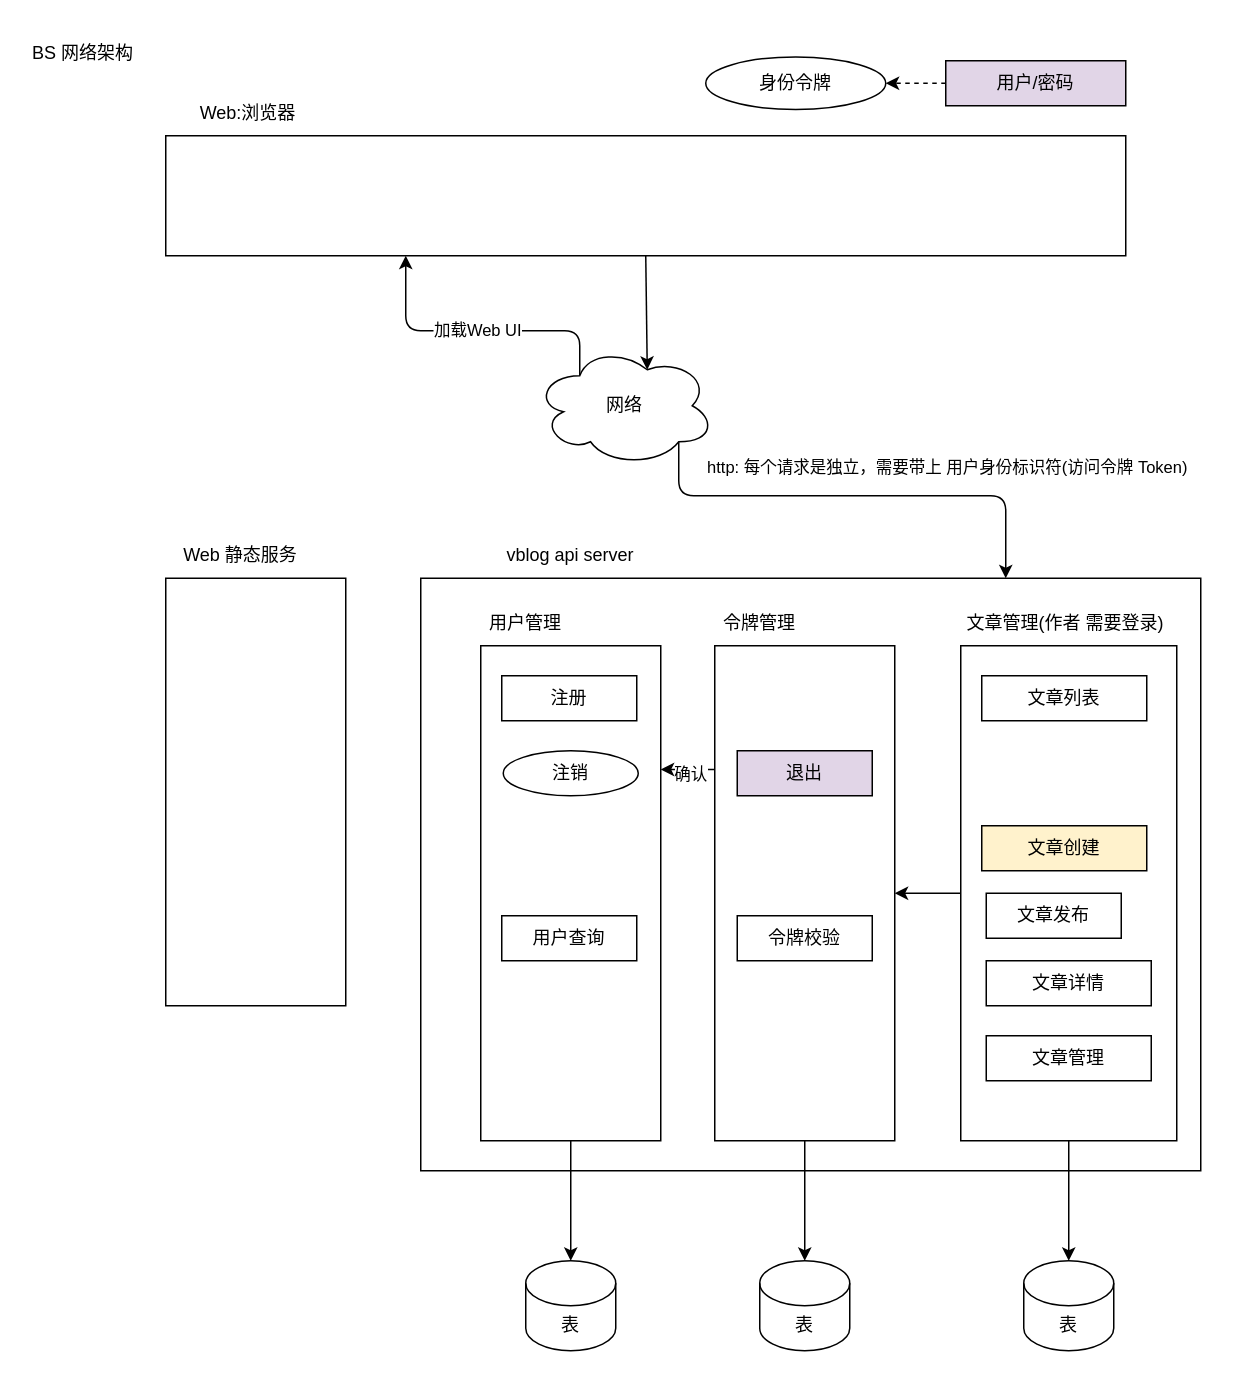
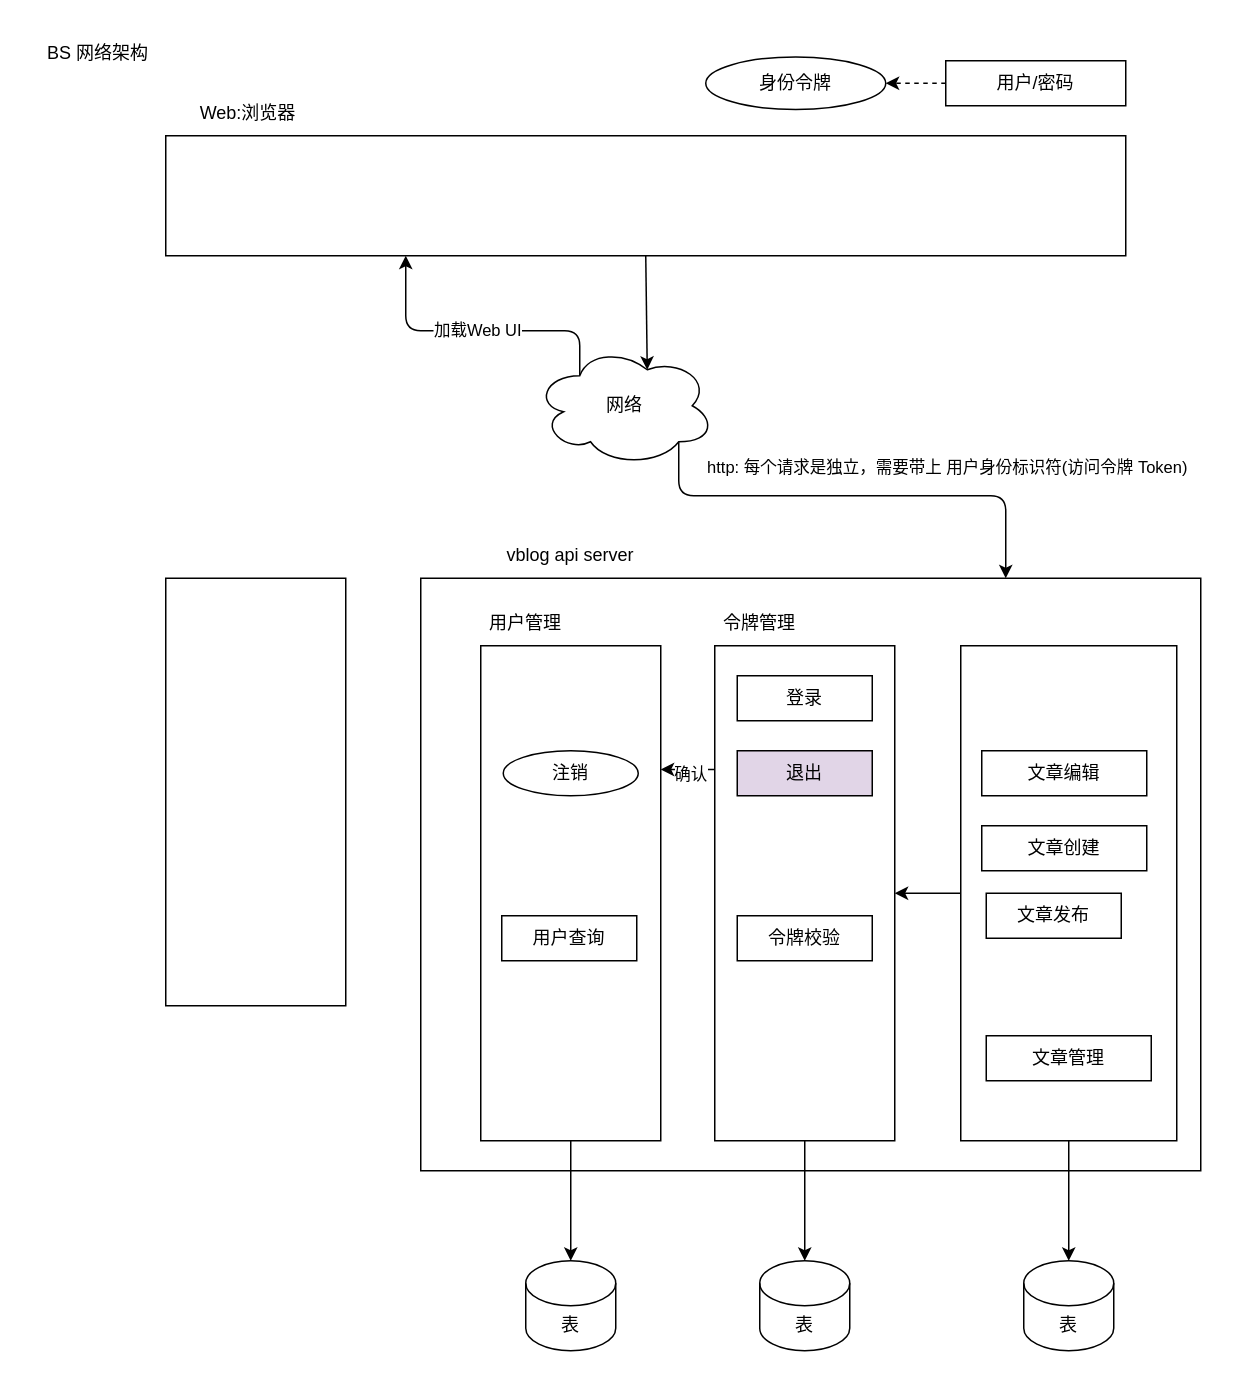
  <mxCell id="0" />
  <mxCell id="1" parent="0" />
  <mxCell id="2" style="edgeStyle=none;html=1;exitX=0.5;exitY=1;exitDx=0;exitDy=0;entryX=0.625;entryY=0.2;entryDx=0;entryDy=0;entryPerimeter=0;" edge="1" parent="1" source="3" target="10"><mxGeometry relative="1" as="geometry" /></mxCell>
  <mxCell id="3" value="" style="rounded=0;whiteSpace=wrap;html=1;" vertex="1" parent="1"><mxGeometry x="110" y="90" width="640" height="80" as="geometry" /></mxCell>
  <mxCell id="4" value="Web:浏览器" style="text;html=1;strokeColor=none;fillColor=none;align=center;verticalAlign=middle;whiteSpace=wrap;rounded=0;" vertex="1" parent="1"><mxGeometry x="110" y="60" width="110" height="30" as="geometry" /></mxCell>
  <mxCell id="5" value="" style="rounded=0;whiteSpace=wrap;html=1;" vertex="1" parent="1"><mxGeometry x="280" y="385" width="520" height="395" as="geometry" /></mxCell>
  <mxCell id="6" value="vblog api server" style="text;html=1;strokeColor=none;fillColor=none;align=center;verticalAlign=middle;whiteSpace=wrap;rounded=0;" vertex="1" parent="1"><mxGeometry x="320" y="355" width="120" height="30" as="geometry" /></mxCell>
  <mxCell id="7" style="edgeStyle=orthogonalEdgeStyle;html=1;exitX=0.8;exitY=0.8;exitDx=0;exitDy=0;exitPerimeter=0;entryX=0.75;entryY=0;entryDx=0;entryDy=0;" edge="1" parent="1" source="10" target="5"><mxGeometry relative="1" as="geometry"><mxPoint x="471.2" y="331" as="sourcePoint" /><Array as="points"><mxPoint x="452" y="330" /><mxPoint x="670" y="330" /></Array></mxGeometry></mxCell>
  <mxCell id="8" value="http: 每个请求是独立，需要带上 用户身份标识符(访问令牌 Token)" style="edgeLabel;html=1;align=center;verticalAlign=middle;resizable=0;points=[];" vertex="1" connectable="0" parent="7"><mxGeometry x="0.249" y="-2" relative="1" as="geometry"><mxPoint x="21" y="-22" as="offset" /></mxGeometry></mxCell>
  <mxCell id="9" value="加载Web UI" style="edgeStyle=orthogonalEdgeStyle;html=1;exitX=0.25;exitY=0.25;exitDx=0;exitDy=0;exitPerimeter=0;entryX=0.25;entryY=1;entryDx=0;entryDy=0;" edge="1" parent="1" source="10" target="3"><mxGeometry relative="1" as="geometry"><Array as="points"><mxPoint x="386" y="220" /><mxPoint x="270" y="220" /></Array></mxGeometry></mxCell>
  <mxCell id="10" value="网络" style="ellipse;shape=cloud;whiteSpace=wrap;html=1;" vertex="1" parent="1"><mxGeometry x="356" y="230" width="120" height="80" as="geometry" /></mxCell>
  <mxCell id="11" value="" style="rounded=0;whiteSpace=wrap;html=1;" vertex="1" parent="1"><mxGeometry x="110" y="385" width="120" height="285" as="geometry" /></mxCell>
- <mxCell id="12" value="Web 静态服务" style="text;html=1;strokeColor=none;fillColor=none;align=center;verticalAlign=middle;whiteSpace=wrap;rounded=0;" vertex="1" parent="1"><mxGeometry x="110" y="355" width="100" height="30" as="geometry" /></mxCell>
- <mxCell id="13" value="BS 网络架构" style="text;html=1;strokeColor=none;fillColor=none;align=center;verticalAlign=middle;whiteSpace=wrap;rounded=0;" vertex="1" parent="1"><mxGeometry x="10" y="20" width="90" height="30" as="geometry" /></mxCell>
+ <mxCell id="13" value="BS 网络架构" style="text;html=1;strokeColor=none;fillColor=none;align=center;verticalAlign=middle;whiteSpace=wrap;rounded=0;" vertex="1" parent="1"><mxGeometry x="20" y="20" width="90" height="30" as="geometry" /></mxCell>
  <mxCell id="14" style="edgeStyle=orthogonalEdgeStyle;html=1;exitX=0.5;exitY=1;exitDx=0;exitDy=0;entryX=0.5;entryY=0;entryDx=0;entryDy=0;entryPerimeter=0;" edge="1" parent="1" source="15" target="40"><mxGeometry relative="1" as="geometry" /></mxCell>
  <mxCell id="15" value="" style="rounded=0;whiteSpace=wrap;html=1;" vertex="1" parent="1"><mxGeometry x="320" y="430" width="120" height="330" as="geometry" /></mxCell>
  <mxCell id="16" value="用户管理" style="text;html=1;strokeColor=none;fillColor=none;align=center;verticalAlign=middle;whiteSpace=wrap;rounded=0;" vertex="1" parent="1"><mxGeometry x="320" y="400" width="60" height="30" as="geometry" /></mxCell>
- <mxCell id="17" value="注册" style="rounded=0;whiteSpace=wrap;html=1;" vertex="1" parent="1"><mxGeometry x="334" y="450" width="90" height="30" as="geometry" /></mxCell>
  <mxCell id="18" style="edgeStyle=orthogonalEdgeStyle;html=1;exitX=0;exitY=0.5;exitDx=0;exitDy=0;" edge="1" parent="1" source="20" target="31"><mxGeometry relative="1" as="geometry" /></mxCell>
  <mxCell id="19" style="edgeStyle=orthogonalEdgeStyle;html=1;exitX=0.5;exitY=1;exitDx=0;exitDy=0;" edge="1" parent="1" source="20" target="42"><mxGeometry relative="1" as="geometry" /></mxCell>
  <mxCell id="20" value="" style="rounded=0;whiteSpace=wrap;html=1;" vertex="1" parent="1"><mxGeometry x="640" y="430" width="144" height="330" as="geometry" /></mxCell>
- <mxCell id="21" value="文章管理(作者 需要登录)" style="text;html=1;strokeColor=none;fillColor=none;align=center;verticalAlign=middle;whiteSpace=wrap;rounded=0;" vertex="1" parent="1"><mxGeometry x="640" y="400" width="140" height="30" as="geometry" /></mxCell>
- <mxCell id="22" value="文章列表" style="rounded=0;whiteSpace=wrap;html=1;" vertex="1" parent="1"><mxGeometry x="654" y="450" width="110" height="30" as="geometry" /></mxCell>
- <mxCell id="24" value="文章创建" style="rounded=0;whiteSpace=wrap;html=1;fillColor=#fff2cc;" vertex="1" parent="1"><mxGeometry x="654" y="550" width="110" height="30" as="geometry" /></mxCell>
+ <mxCell id="23" value="文章编辑" style="rounded=0;whiteSpace=wrap;html=1;" vertex="1" parent="1"><mxGeometry x="654" y="500" width="110" height="30" as="geometry" /></mxCell>
+ <mxCell id="24" value="文章创建" style="rounded=0;whiteSpace=wrap;html=1;" vertex="1" parent="1"><mxGeometry x="654" y="550" width="110" height="30" as="geometry" /></mxCell>
  <mxCell id="25" value="文章发布" style="rounded=0;whiteSpace=wrap;html=1;" vertex="1" parent="1"><mxGeometry x="657" y="595" width="90" height="30" as="geometry" /></mxCell>
- <mxCell id="26" value="文章详情" style="rounded=0;whiteSpace=wrap;html=1;" vertex="1" parent="1"><mxGeometry x="657" y="640" width="110" height="30" as="geometry" /></mxCell>
  <mxCell id="27" value="文章管理" style="rounded=0;whiteSpace=wrap;html=1;" vertex="1" parent="1"><mxGeometry x="657" y="690" width="110" height="30" as="geometry" /></mxCell>
  <mxCell id="28" style="edgeStyle=orthogonalEdgeStyle;html=1;exitX=0.5;exitY=1;exitDx=0;exitDy=0;" edge="1" parent="1" source="31" target="41"><mxGeometry relative="1" as="geometry" /></mxCell>
  <mxCell id="29" style="edgeStyle=none;html=1;exitX=0;exitY=0.25;exitDx=0;exitDy=0;entryX=1;entryY=0.25;entryDx=0;entryDy=0;" edge="1" parent="1" source="31" target="15"><mxGeometry relative="1" as="geometry" /></mxCell>
  <mxCell id="30" value="确认" style="edgeLabel;html=1;align=center;verticalAlign=middle;resizable=0;points=[];" vertex="1" connectable="0" parent="29"><mxGeometry x="-0.046" y="3" relative="1" as="geometry"><mxPoint as="offset" /></mxGeometry></mxCell>
  <mxCell id="31" value="" style="rounded=0;whiteSpace=wrap;html=1;" vertex="1" parent="1"><mxGeometry x="476" y="430" width="120" height="330" as="geometry" /></mxCell>
  <mxCell id="32" style="edgeStyle=orthogonalEdgeStyle;html=1;exitX=0;exitY=0.5;exitDx=0;exitDy=0;dashed=1;" edge="1" parent="1" source="33" target="34"><mxGeometry relative="1" as="geometry" /></mxCell>
- <mxCell id="33" value="用户/密码" style="rounded=0;whiteSpace=wrap;html=1;fillColor=#e1d5e7;" vertex="1" parent="1"><mxGeometry x="630" y="40" width="120" height="30" as="geometry" /></mxCell>
+ <mxCell id="33" value="用户/密码" style="rounded=0;whiteSpace=wrap;html=1;" vertex="1" parent="1"><mxGeometry x="630" y="40" width="120" height="30" as="geometry" /></mxCell>
  <mxCell id="34" value="身份令牌" style="ellipse;whiteSpace=wrap;html=1;" vertex="1" parent="1"><mxGeometry x="470" y="37.5" width="120" height="35" as="geometry" /></mxCell>
  <mxCell id="35" value="令牌管理" style="text;html=1;strokeColor=none;fillColor=none;align=center;verticalAlign=middle;whiteSpace=wrap;rounded=0;" vertex="1" parent="1"><mxGeometry x="476" y="400" width="60" height="30" as="geometry" /></mxCell>
+ <mxCell id="36" value="登录" style="rounded=0;whiteSpace=wrap;html=1;" vertex="1" parent="1"><mxGeometry x="491" y="450" width="90" height="30" as="geometry" /></mxCell>
  <mxCell id="37" value="退出" style="rounded=0;whiteSpace=wrap;html=1;fillColor=#e1d5e7;" vertex="1" parent="1"><mxGeometry x="491" y="500" width="90" height="30" as="geometry" /></mxCell>
  <mxCell id="38" value="注销" style="ellipse;whiteSpace=wrap;html=1;" vertex="1" parent="1"><mxGeometry x="335" y="500" width="90" height="30" as="geometry" /></mxCell>
  <mxCell id="39" value="令牌校验" style="rounded=0;whiteSpace=wrap;html=1;" vertex="1" parent="1"><mxGeometry x="491" y="610" width="90" height="30" as="geometry" /></mxCell>
  <mxCell id="40" value="表" style="shape=cylinder3;whiteSpace=wrap;html=1;boundedLbl=1;backgroundOutline=1;size=15;" vertex="1" parent="1"><mxGeometry x="350" y="840" width="60" height="60" as="geometry" /></mxCell>
  <mxCell id="41" value="表" style="shape=cylinder3;whiteSpace=wrap;html=1;boundedLbl=1;backgroundOutline=1;size=15;" vertex="1" parent="1"><mxGeometry x="506" y="840" width="60" height="60" as="geometry" /></mxCell>
  <mxCell id="42" value="表" style="shape=cylinder3;whiteSpace=wrap;html=1;boundedLbl=1;backgroundOutline=1;size=15;" vertex="1" parent="1"><mxGeometry x="682" y="840" width="60" height="60" as="geometry" /></mxCell>
  <mxCell id="43" value="用户查询" style="rounded=0;whiteSpace=wrap;html=1;" vertex="1" parent="1"><mxGeometry x="334" y="610" width="90" height="30" as="geometry" /></mxCell>
